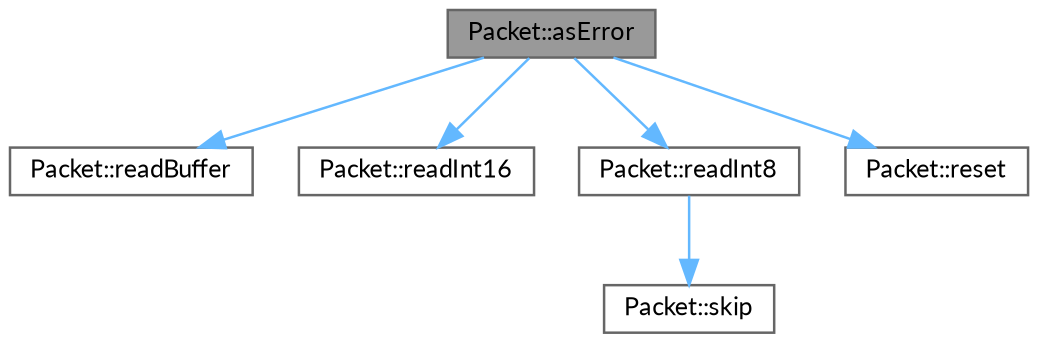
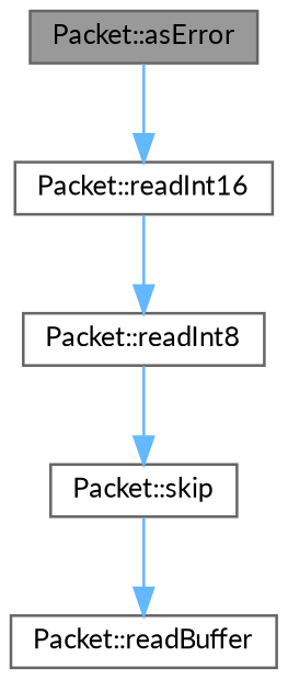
  digraph {
    fontname=Lato
    rankdir=TB
    node [color=grey40 fillcolor=white fontname=Lato fontsize=10 shape=box style=filled]
    edge [color=steelblue1 fontname=Lato fontsize=10 labelfontname=Helvetica labelfontsize=10 style=solid]
    n1 [color=gray40 fillcolor=grey60 fontcolor=black height=0.2 label="Packet::asError" width=0.4]
    n2 [height=0.2 label="Packet::readBuffer" width=0.4]
    n3 [height=0.2 label="Packet::readInt16" width=0.4]
    n4 [height=0.2 label="Packet::readInt8" width=0.4]
-   n5 [height=0.2 label="Packet::reset" width=0.4]
    n6 [height=0.2 label="Packet::skip" width=0.4]
-   n1 -> n2
+   n6 -> n2
    n1 -> n3
-   n1 -> n4
-   n1 -> n5
+   n3 -> n4
    n4 -> n6
  }
